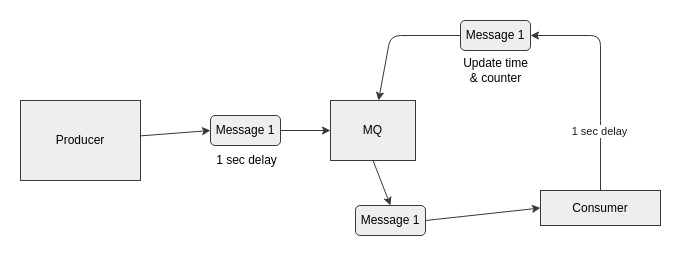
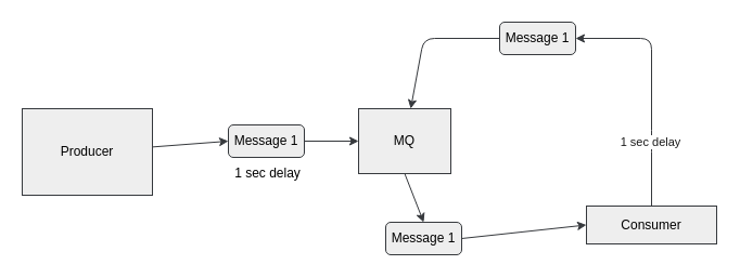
  <mxCell id="0" />
  <mxCell id="1" parent="0" />
  <mxCell id="2" value="" style="edgeStyle=none;html=1;entryX=0;entryY=0.5;entryDx=0;entryDy=0;fillColor=#eeeeee;strokeColor=#36393d;" parent="1" source="3" target="7" edge="1"><mxGeometry relative="1" as="geometry" /></mxCell>
  <mxCell id="3" value="&lt;font color=&quot;#000000&quot;&gt;Producer&lt;/font&gt;" style="rounded=0;whiteSpace=wrap;html=1;fillColor=#eeeeee;strokeColor=#36393d;" parent="1" vertex="1"><mxGeometry x="20" y="100" width="120" height="80" as="geometry" /></mxCell>
  <mxCell id="4" style="edgeStyle=none;html=1;exitX=0.5;exitY=1;exitDx=0;exitDy=0;entryX=0.5;entryY=0;entryDx=0;entryDy=0;labelBorderColor=none;fillColor=#eeeeee;strokeColor=#36393d;" parent="1" source="5" target="9" edge="1"><mxGeometry relative="1" as="geometry" /></mxCell>
  <mxCell id="5" value="&lt;font color=&quot;#000000&quot;&gt;MQ&lt;/font&gt;" style="rounded=0;whiteSpace=wrap;html=1;fillColor=#eeeeee;strokeColor=#36393d;" parent="1" vertex="1"><mxGeometry x="330" y="100" width="85" height="60" as="geometry" /></mxCell>
  <mxCell id="6" style="edgeStyle=none;html=1;exitX=1;exitY=0.5;exitDx=0;exitDy=0;entryX=0;entryY=0.5;entryDx=0;entryDy=0;fillColor=#eeeeee;strokeColor=#36393d;" parent="1" source="7" target="5" edge="1"><mxGeometry relative="1" as="geometry" /></mxCell>
  <mxCell id="7" value="&lt;font color=&quot;#000000&quot;&gt;Message 1&lt;/font&gt;" style="rounded=1;whiteSpace=wrap;html=1;fillColor=#eeeeee;strokeColor=#36393d;" parent="1" vertex="1"><mxGeometry x="210" y="115" width="70" height="30" as="geometry" /></mxCell>
  <mxCell id="8" style="edgeStyle=none;html=1;exitX=1;exitY=0.5;exitDx=0;exitDy=0;entryX=0;entryY=0.5;entryDx=0;entryDy=0;fillColor=#eeeeee;strokeColor=#36393d;" parent="1" source="9" target="12" edge="1"><mxGeometry relative="1" as="geometry" /></mxCell>
  <mxCell id="9" value="&lt;font color=&quot;#000000&quot;&gt;Message 1&lt;/font&gt;" style="rounded=1;whiteSpace=wrap;html=1;fillColor=#eeeeee;strokeColor=#36393d;" parent="1" vertex="1"><mxGeometry x="355" y="205" width="70" height="30" as="geometry" /></mxCell>
  <mxCell id="10" style="edgeStyle=none;html=1;exitX=0.5;exitY=0;exitDx=0;exitDy=0;entryX=1;entryY=0.5;entryDx=0;entryDy=0;fontStyle=0;labelBackgroundColor=#000000;fillColor=#eeeeee;strokeColor=#36393d;" parent="1" source="12" target="15" edge="1"><mxGeometry relative="1" as="geometry"><mxPoint x="560" y="130" as="targetPoint" /><Array as="points"><mxPoint x="600" y="130" /><mxPoint x="600" y="35" /></Array></mxGeometry></mxCell>
  <mxCell id="11" value="1 sec delay" style="edgeLabel;html=1;align=center;verticalAlign=middle;resizable=0;points=[];fontColor=#1A1A1A;labelBackgroundColor=#FFFFFF;" parent="10" vertex="1" connectable="0"><mxGeometry x="-0.543" y="-5" relative="1" as="geometry"><mxPoint x="-7" y="-9" as="offset" /></mxGeometry></mxCell>
  <mxCell id="12" value="&lt;font color=&quot;#000000&quot;&gt;Consumer&lt;/font&gt;" style="rounded=0;whiteSpace=wrap;html=1;fillColor=#eeeeee;strokeColor=#36393d;" parent="1" vertex="1"><mxGeometry x="540" y="190" width="120" height="35" as="geometry" /></mxCell>
- <mxCell id="13" value="Update time&lt;br&gt;&amp;amp; counter" style="text;html=1;align=center;verticalAlign=middle;resizable=0;points=[];autosize=1;strokeColor=none;fillColor=none;fontColor=#000000;" parent="1" vertex="1"><mxGeometry x="450" y="50" width="90" height="40" as="geometry" /></mxCell>
  <mxCell id="14" value="" style="edgeStyle=none;html=1;exitX=0;exitY=0.5;exitDx=0;exitDy=0;fillColor=#eeeeee;strokeColor=#36393d;" parent="1" source="15" target="5" edge="1"><mxGeometry relative="1" as="geometry"><Array as="points"><mxPoint x="390" y="35" /></Array></mxGeometry></mxCell>
  <mxCell id="15" value="&lt;font color=&quot;#000000&quot;&gt;Message 1&lt;/font&gt;" style="rounded=1;whiteSpace=wrap;html=1;fillColor=#eeeeee;strokeColor=#36393d;" parent="1" vertex="1"><mxGeometry x="460" y="20" width="70" height="30" as="geometry" /></mxCell>
  <mxCell id="16" value="&lt;font color=&quot;#000000&quot;&gt;1 sec delay&lt;/font&gt;" style="text;html=1;align=center;verticalAlign=middle;resizable=0;points=[];autosize=1;" parent="1" vertex="1"><mxGeometry x="206" y="147" width="79" height="26" as="geometry" /></mxCell>
